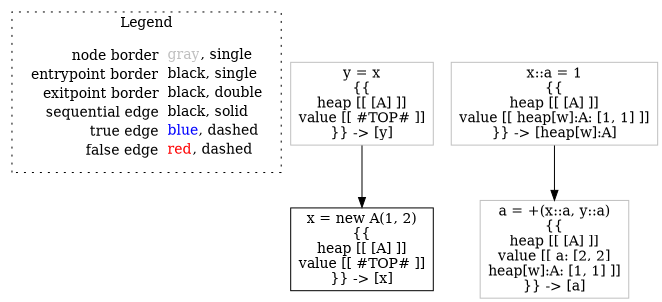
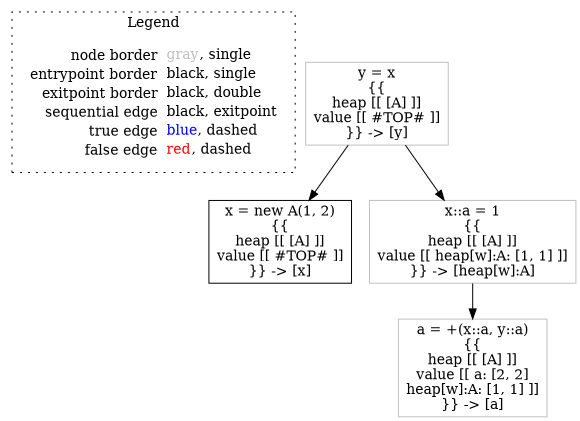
  digraph {
    node [shape=rect color=gray]
    edge [color=black]
-   n1 [label=<<table border="0" cellpadding="2" cellspacing="0" cellborder="0"><tr><td align="right">node border&nbsp;</td><td align="left"><font color="gray">gray</font>, single</td></tr><tr><td align="right">entrypoint border&nbsp;</td><td align="left"><font color="black">black</font>, single</td></tr><tr><td align="right">exitpoint border&nbsp;</td><td align="left"><font color="black">black</font>, double</td></tr><tr><td align="right">sequential edge&nbsp;</td><td align="left"><font color="black">black</font>, solid</td></tr><tr><td align="right">true edge&nbsp;</td><td align="left"><font color="blue">blue</font>, dashed</td></tr><tr><td align="right">false edge&nbsp;</td><td align="left"><font color="red">red</font>, dashed</td></tr></table>> shape=plaintext color=""]
+   n1 [label=<<table border="0" cellpadding="2" cellspacing="0" cellborder="0"><tr><td align="right">node border&nbsp;</td><td align="left"><font color="gray">gray</font>, single</td></tr><tr><td align="right">entrypoint border&nbsp;</td><td align="left"><font color="black">black</font>, single</td></tr><tr><td align="right">exitpoint border&nbsp;</td><td align="left"><font color="black">black</font>, double</td></tr><tr><td align="right">sequential edge&nbsp;</td><td align="left"><font color="black">black</font>, exitpoint</td></tr><tr><td align="right">true edge&nbsp;</td><td align="left"><font color="blue">blue</font>, dashed</td></tr><tr><td align="right">false edge&nbsp;</td><td align="left"><font color="red">red</font>, dashed</td></tr></table>> shape=plaintext color=""]
    n2 [color=black label=<x = new A(1, 2)<BR/>{{<BR/>heap [[ [A] ]]<BR/>value [[ #TOP# ]]<BR/>}} -&gt; [x]>]
    n3 [label=<y = x<BR/>{{<BR/>heap [[ [A] ]]<BR/>value [[ #TOP# ]]<BR/>}} -&gt; [y]>]
    n4 [label=<x::a = 1<BR/>{{<BR/>heap [[ [A] ]]<BR/>value [[ heap[w]:A: [1, 1] ]]<BR/>}} -&gt; [heap[w]:A]>]
    n5 [label=<a = +(x::a, y::a)<BR/>{{<BR/>heap [[ [A] ]]<BR/>value [[ a: [2, 2]<BR/>heap[w]:A: [1, 1] ]]<BR/>}} -&gt; [a]>]
    subgraph cluster_1 {
      label=Legend
      style=dotted
      n1
    }
    n3 -> n2
+   n3 -> n4
    n4 -> n5
  }
